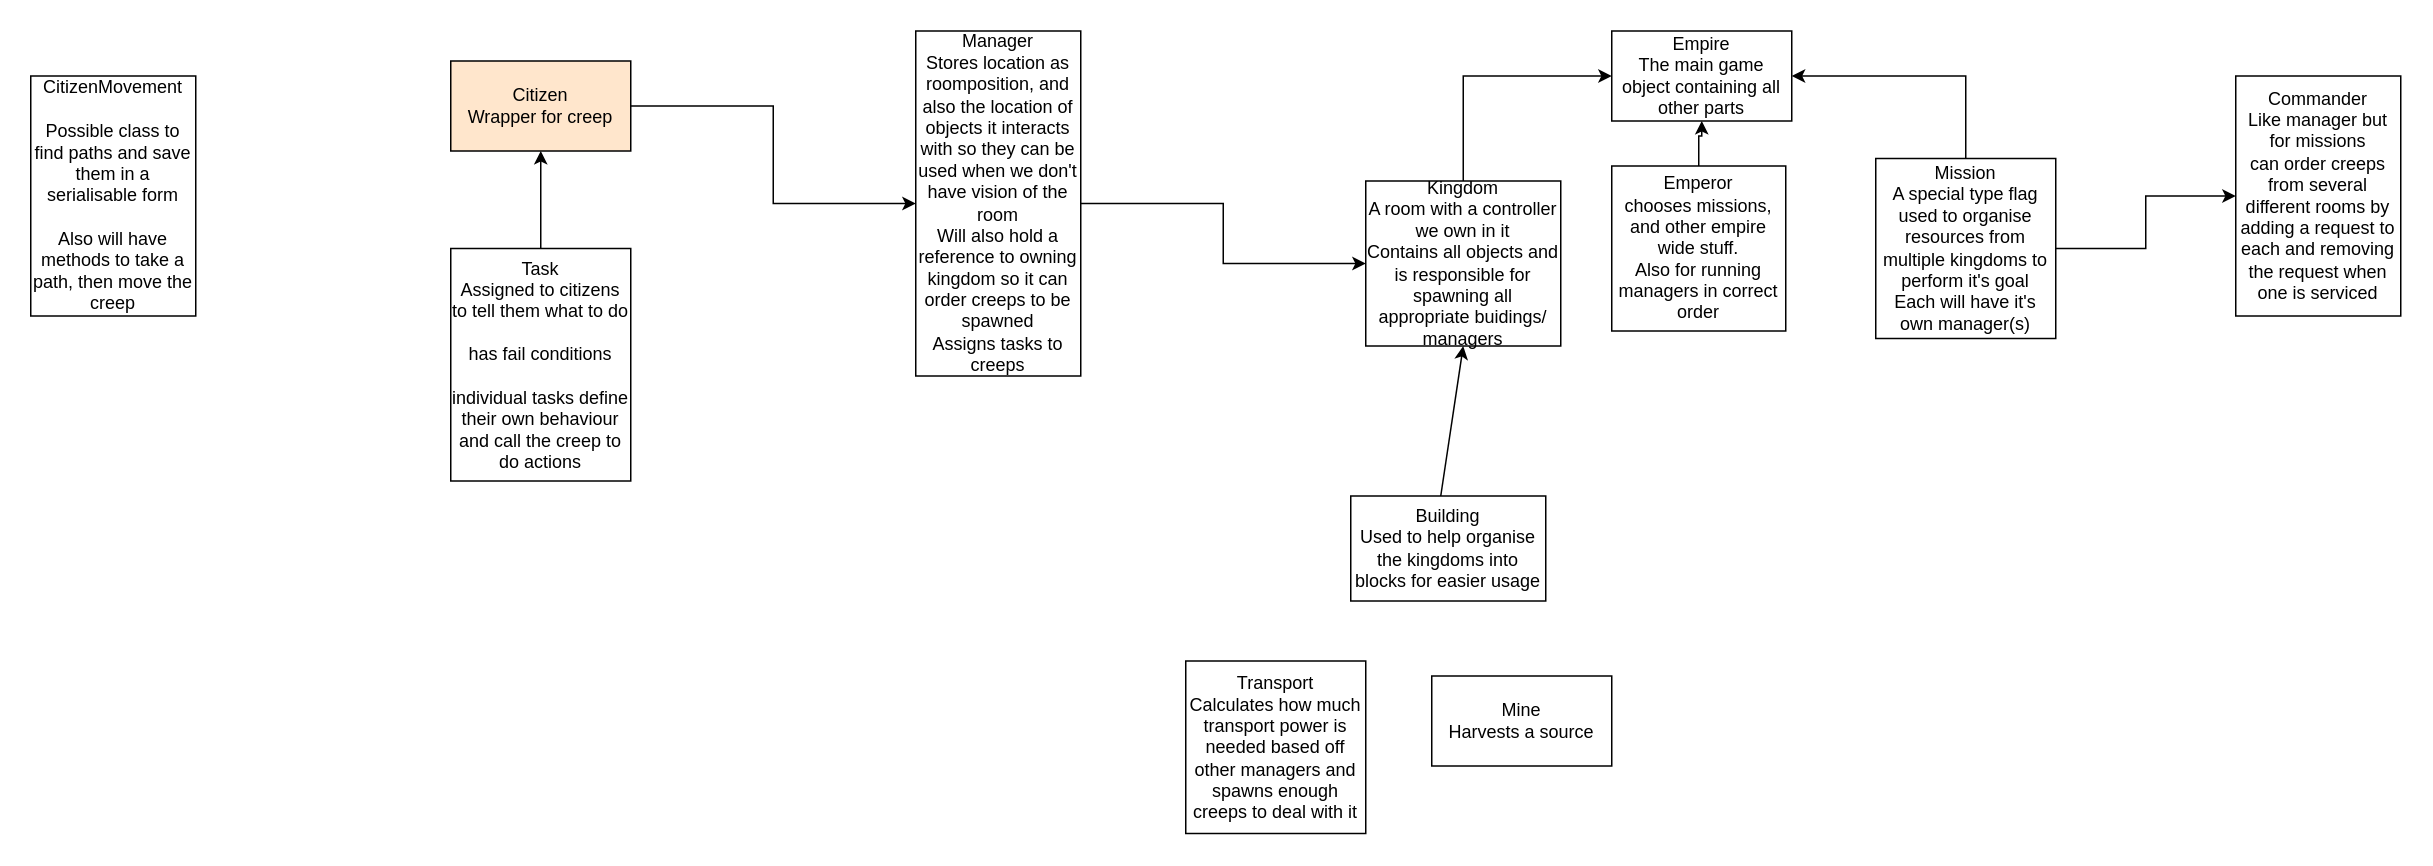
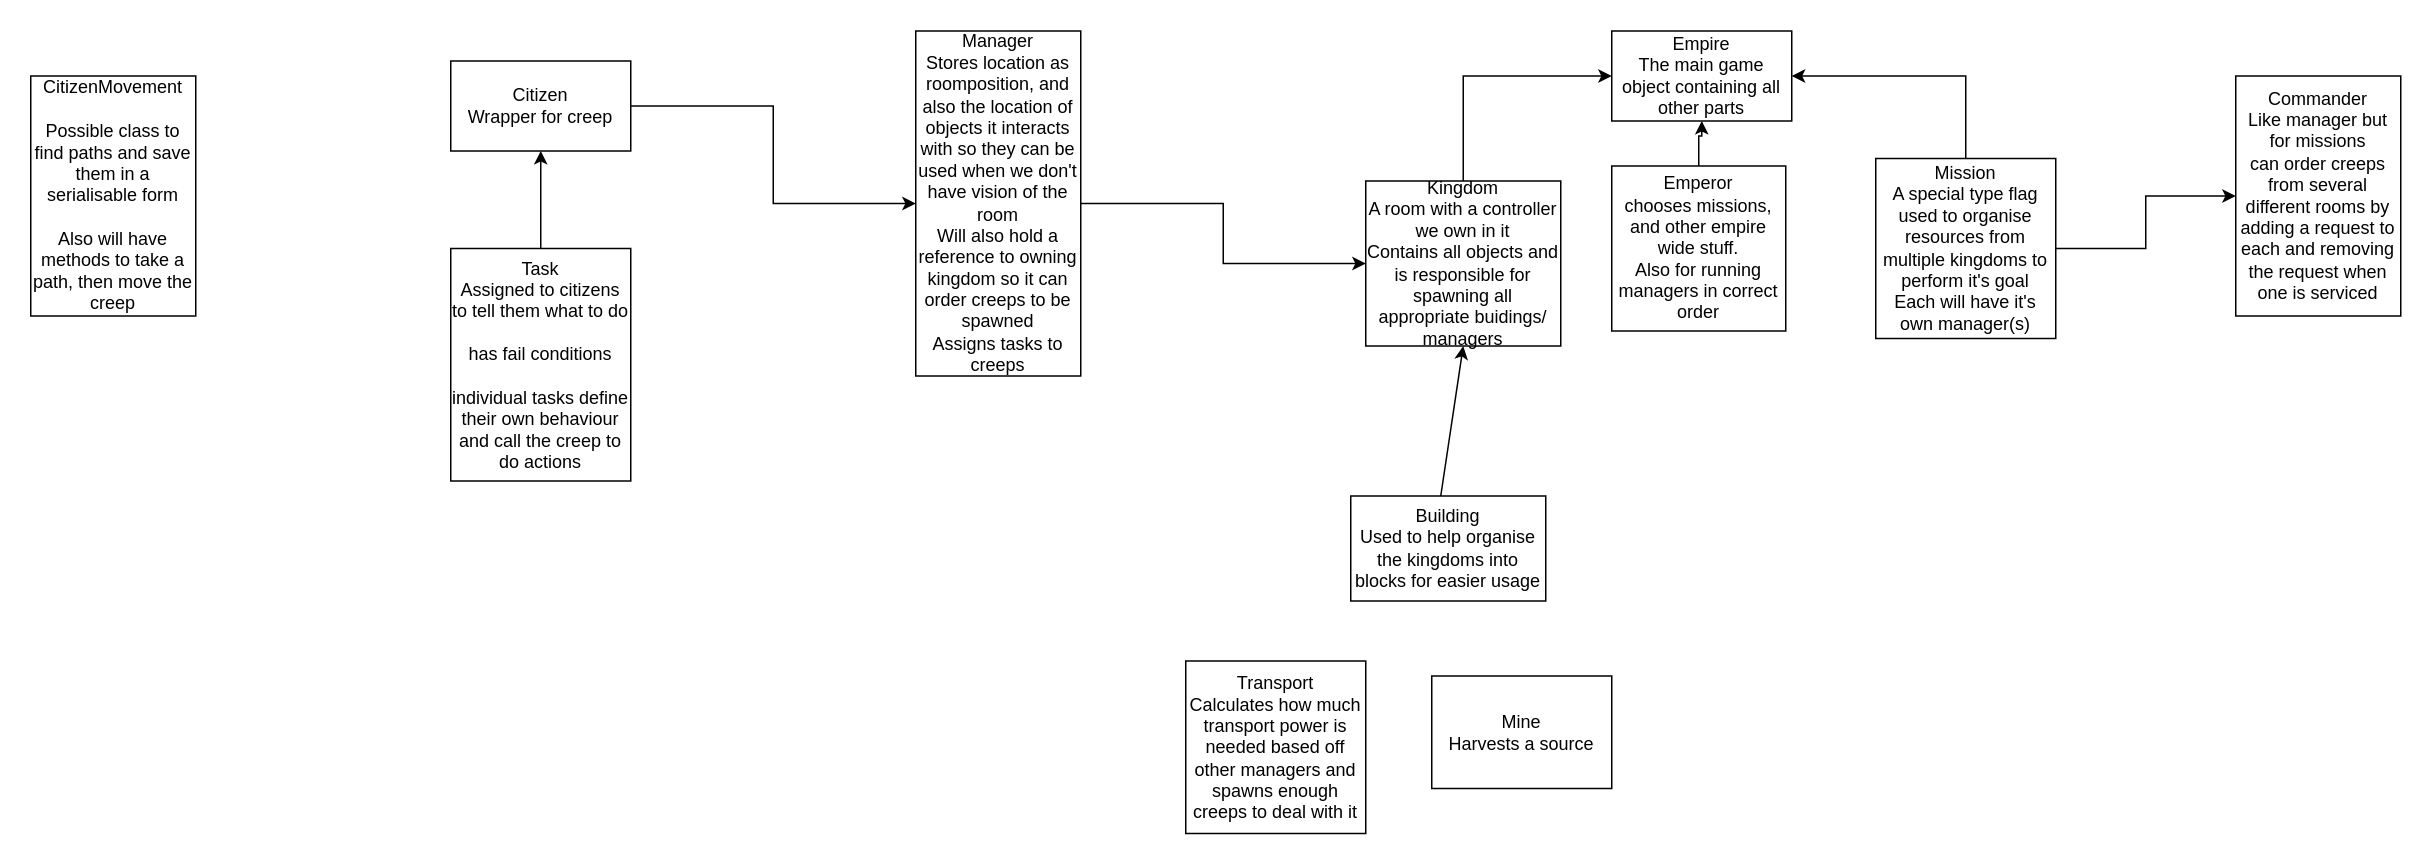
  <mxCell id="0" />
  <mxCell id="1" parent="0" />
  <mxCell id="2" value="Empire&lt;br&gt;The main game object containing all other parts" style="rounded=0;whiteSpace=wrap;html=1;" vertex="1" parent="1"><mxGeometry x="1074" y="20" width="120" height="60" as="geometry" /></mxCell>
  <mxCell id="3" style="edgeStyle=orthogonalEdgeStyle;rounded=0;orthogonalLoop=1;jettySize=auto;html=1;exitX=0.5;exitY=0;exitDx=0;exitDy=0;entryX=0;entryY=0.5;entryDx=0;entryDy=0;" edge="1" parent="1" source="5" target="2"><mxGeometry relative="1" as="geometry" /></mxCell>
  <mxCell id="4" style="edgeStyle=orthogonalEdgeStyle;rounded=0;orthogonalLoop=1;jettySize=auto;html=1;" edge="1" parent="1" source="11" target="5"><mxGeometry relative="1" as="geometry" /></mxCell>
  <mxCell id="5" value="Kingdom&lt;br&gt;A room with a controller we own in it&lt;br&gt;Contains all objects and is responsible for spawning all appropriate buidings/ managers" style="rounded=0;whiteSpace=wrap;html=1;" vertex="1" parent="1"><mxGeometry x="910" y="120" width="130" height="110" as="geometry" /></mxCell>
  <mxCell id="6" style="edgeStyle=orthogonalEdgeStyle;rounded=0;orthogonalLoop=1;jettySize=auto;html=1;exitX=0.5;exitY=0;exitDx=0;exitDy=0;entryX=1;entryY=0.5;entryDx=0;entryDy=0;" edge="1" parent="1" source="8" target="2"><mxGeometry relative="1" as="geometry" /></mxCell>
  <mxCell id="7" style="edgeStyle=orthogonalEdgeStyle;rounded=0;orthogonalLoop=1;jettySize=auto;html=1;" edge="1" parent="1" source="8" target="12"><mxGeometry relative="1" as="geometry" /></mxCell>
  <mxCell id="8" value="Mission&lt;br&gt;A special type flag&lt;br&gt;used to organise resources from multiple kingdoms to perform it's goal&lt;br&gt;Each will have it's own manager(s)" style="rounded=0;whiteSpace=wrap;html=1;" vertex="1" parent="1"><mxGeometry x="1250" y="105" width="120" height="120" as="geometry" /></mxCell>
  <mxCell id="9" style="edgeStyle=orthogonalEdgeStyle;rounded=0;orthogonalLoop=1;jettySize=auto;html=1;exitX=0.5;exitY=0;exitDx=0;exitDy=0;" edge="1" parent="1" source="10" target="2"><mxGeometry relative="1" as="geometry" /></mxCell>
  <mxCell id="10" value="Emperor&lt;br&gt;chooses missions, and other empire wide stuff.&lt;br&gt;Also for running managers in correct order" style="rounded=0;whiteSpace=wrap;html=1;" vertex="1" parent="1"><mxGeometry x="1074" y="110" width="116" height="110" as="geometry" /></mxCell>
  <mxCell id="11" value="Manager&lt;br&gt;Stores location as roomposition, and also the location of objects it interacts with so they can be used when we don't have vision of the room&lt;br&gt;Will also hold a reference to owning kingdom so it can order creeps to be spawned&lt;br&gt;Assigns tasks to creeps" style="rounded=0;whiteSpace=wrap;html=1;" vertex="1" parent="1"><mxGeometry x="610" y="20" width="110" height="230" as="geometry" /></mxCell>
  <mxCell id="12" value="Commander&lt;br&gt;Like manager but for missions&lt;br&gt;can order creeps from several different rooms by adding a request to each and removing the request when one is serviced&lt;br&gt;" style="rounded=0;whiteSpace=wrap;html=1;" vertex="1" parent="1"><mxGeometry x="1490" y="50" width="110" height="160" as="geometry" /></mxCell>
  <mxCell id="13" value="Building&lt;br&gt;Used to help organise the kingdoms into blocks for easier usage" style="rounded=0;whiteSpace=wrap;html=1;" vertex="1" parent="1"><mxGeometry x="900" y="330" width="130" height="70" as="geometry" /></mxCell>
- <mxCell id="14" value="Mine&lt;br&gt;Harvests a source" style="rounded=0;whiteSpace=wrap;html=1;" vertex="1" parent="1"><mxGeometry x="954" y="450" width="120" height="60" as="geometry" /></mxCell>
+ <mxCell id="14" value="Mine&lt;br&gt;Harvests a source" style="rounded=0;whiteSpace=wrap;html=1;" vertex="1" parent="1"><mxGeometry x="954" y="450" width="120" height="75" as="geometry" /></mxCell>
  <mxCell id="15" value="" style="endArrow=classic;html=1;rounded=0;entryX=0.5;entryY=1;entryDx=0;entryDy=0;" edge="1" parent="1" target="5"><mxGeometry width="50" height="50" relative="1" as="geometry"><mxPoint x="960" y="330" as="sourcePoint" /><mxPoint x="1010" y="280" as="targetPoint" /></mxGeometry></mxCell>
  <mxCell id="16" value="Transport&lt;br&gt;Calculates how much transport power is needed based off other managers and spawns enough creeps to deal with it" style="rounded=0;whiteSpace=wrap;html=1;" vertex="1" parent="1"><mxGeometry x="790" y="440" width="120" height="115" as="geometry" /></mxCell>
  <mxCell id="17" style="edgeStyle=orthogonalEdgeStyle;rounded=0;orthogonalLoop=1;jettySize=auto;html=1;entryX=0;entryY=0.5;entryDx=0;entryDy=0;" edge="1" parent="1" source="18" target="11"><mxGeometry relative="1" as="geometry" /></mxCell>
- <mxCell id="18" value="Citizen&lt;br&gt;Wrapper for creep" style="rounded=0;whiteSpace=wrap;html=1;fillColor=#ffe6cc;" vertex="1" parent="1"><mxGeometry x="300" y="40" width="120" height="60" as="geometry" /></mxCell>
+ <mxCell id="18" value="Citizen&lt;br&gt;Wrapper for creep" style="rounded=0;whiteSpace=wrap;html=1;" vertex="1" parent="1"><mxGeometry x="300" y="40" width="120" height="60" as="geometry" /></mxCell>
  <mxCell id="19" style="edgeStyle=orthogonalEdgeStyle;rounded=0;orthogonalLoop=1;jettySize=auto;html=1;entryX=0.5;entryY=1;entryDx=0;entryDy=0;" edge="1" parent="1" source="20" target="18"><mxGeometry relative="1" as="geometry" /></mxCell>
  <mxCell id="20" value="Task&lt;br&gt;Assigned to citizens to tell them what to do&lt;br&gt;&lt;br&gt;has fail conditions&lt;br&gt;&lt;br&gt;individual tasks define their own behaviour and call the creep to do actions" style="rounded=0;whiteSpace=wrap;html=1;" vertex="1" parent="1"><mxGeometry x="300" y="165" width="120" height="155" as="geometry" /></mxCell>
  <mxCell id="21" value="CitizenMovement&lt;br&gt;&lt;br&gt;Possible class to find paths and save them in a serialisable form&lt;br&gt;&lt;br&gt;Also will have methods to take a path, then move the creep" style="rounded=0;whiteSpace=wrap;html=1;" vertex="1" parent="1"><mxGeometry x="20" y="50" width="110" height="160" as="geometry" /></mxCell>
